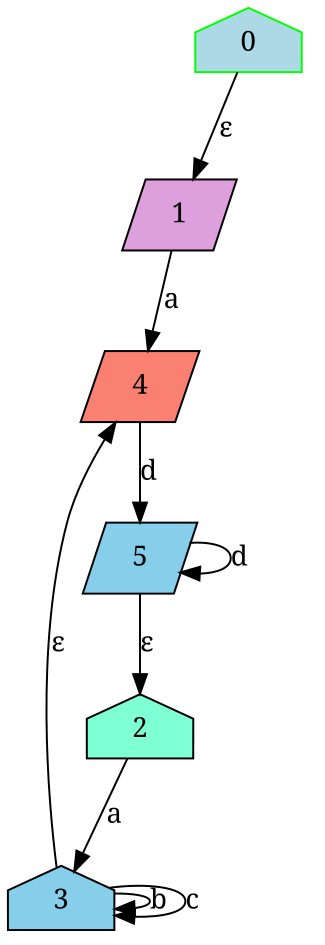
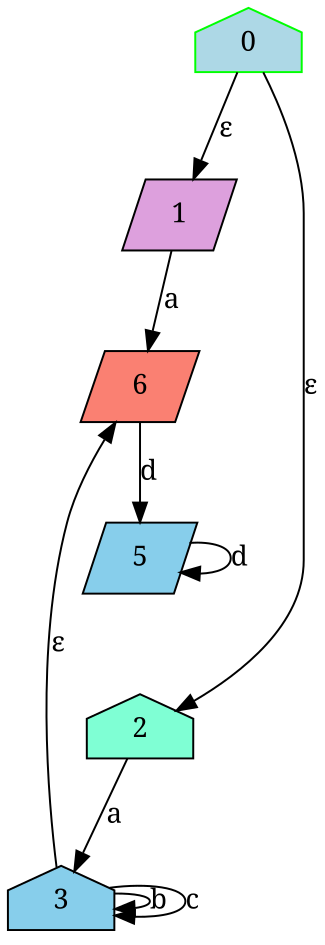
  digraph {
    fontname="Noto Serif"
    rankdir=TB
    node [fillcolor=skyblue fontname="Noto Serif" shape=house style=filled]
    edge [fontname="Noto Serif"]
    0 [color=green fillcolor=lightblue]
    1 [fillcolor=plum shape=parallelogram]
    2 [fillcolor=aquamarine]
-   4 [fillcolor=salmon shape=parallelogram]
+   4 [fillcolor=salmon shape=parallelogram label=6]
    3
    5 [shape=parallelogram]
    0 -> 1 [label="ε"]
-   5 -> 2 [label="ε"]
+   0 -> 2 [label="ε"]
    1 -> 4 [label=a]
    2 -> 3 [label=a]
    4 -> 5 [label=d]
    3 -> 4 [label="ε"]
    3 -> 3 [label=b]
    3 -> 3 [label=c]
    5 -> 5 [label=d]
  }
